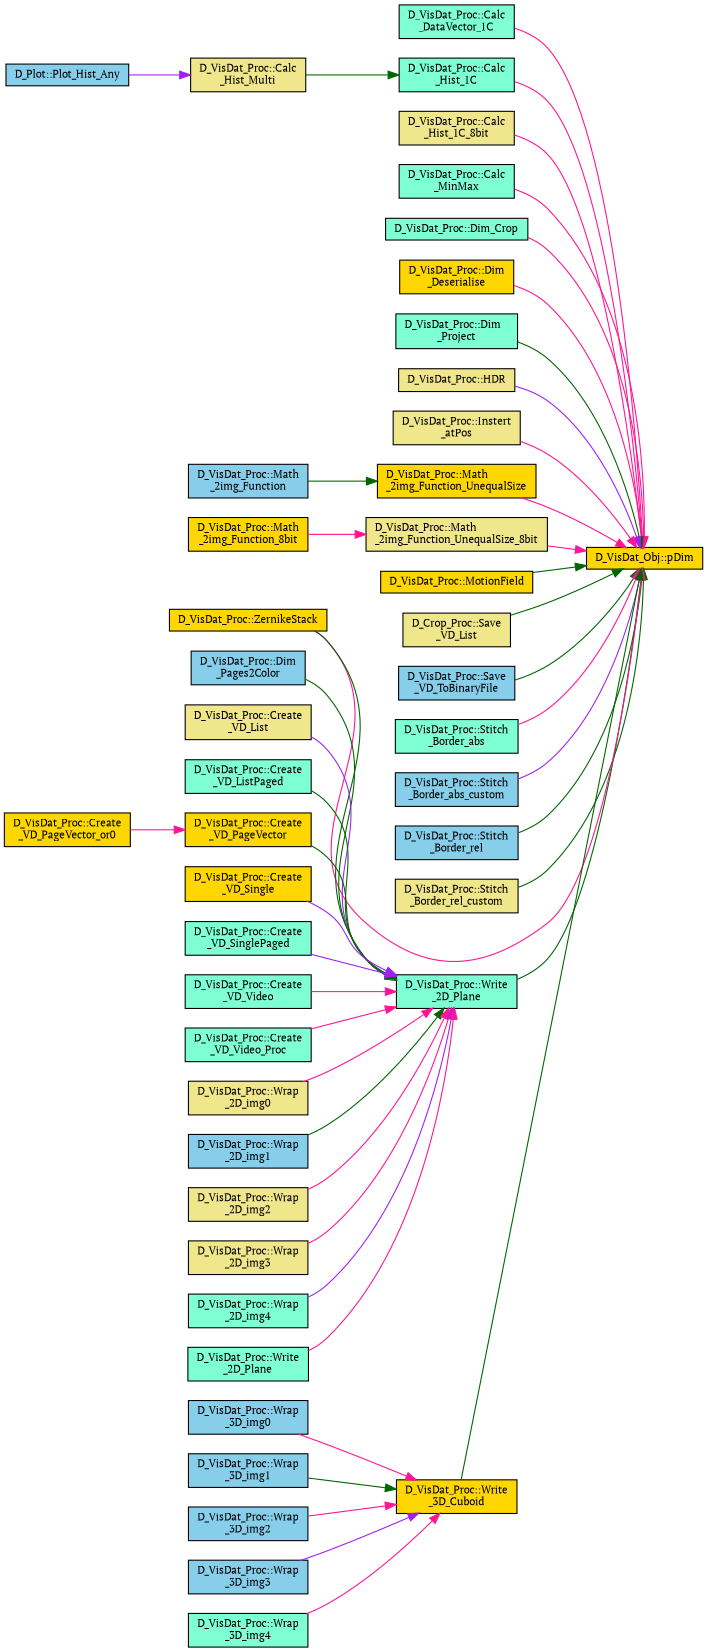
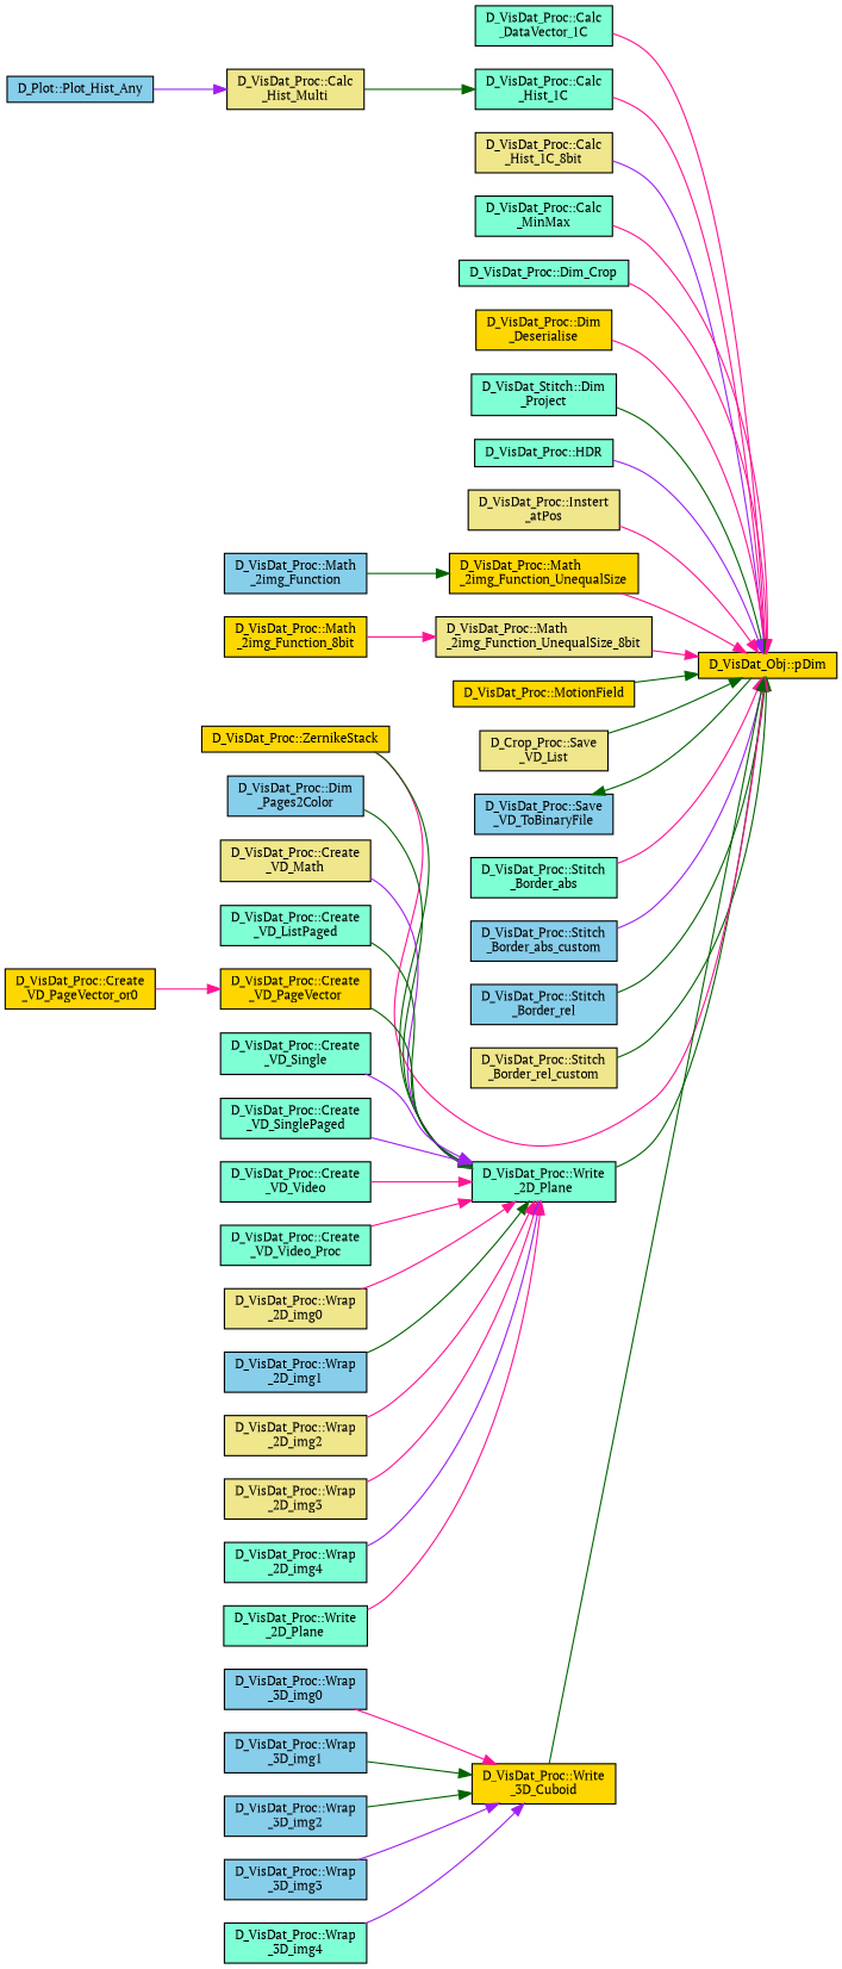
  digraph {
    fontname="PT Serif"
    rankdir=RL
    node [color=black fillcolor=aquamarine fontname="PT Serif" fontsize=10 shape=record style=filled]
    edge [color=deeppink dir=back fontname="PT Serif" fontsize=10 labelfontname=Helvetica labelfontsize=10 style=solid]
    n1 [fillcolor=gold fontcolor=black height=0.2 label="D_VisDat_Obj::pDim" width=0.4]
    n2 [height=0.2 label="D_VisDat_Proc::Calc\l_DataVector_1C" width=0.4]
    n3 [height=0.2 label="D_VisDat_Proc::Calc\l_Hist_1C" width=0.4]
    n4 [fillcolor=khaki height=0.2 label="D_VisDat_Proc::Calc\l_Hist_1C_8bit" width=0.4]
    n5 [height=0.2 label="D_VisDat_Proc::Calc\l_MinMax" width=0.4]
    n6 [height=0.2 label="D_VisDat_Proc::Dim_Crop" width=0.4]
    n7 [fillcolor=gold height=0.2 label="D_VisDat_Proc::Dim\l_Deserialise" width=0.4]
-   n8 [height=0.2 label="D_VisDat_Proc::Dim\l_Project" width=0.4]
-   n9 [fillcolor=khaki height=0.2 label="D_VisDat_Proc::HDR" width=0.4]
+   n8 [height=0.2 label="D_VisDat_Stitch::Dim\l_Project" width=0.4]
+   n9 [height=0.2 label="D_VisDat_Proc::HDR" width=0.4]
    n10 [fillcolor=khaki height=0.2 label="D_VisDat_Proc::Instert\l_atPos" width=0.4]
    n11 [fillcolor=gold height=0.2 label="D_VisDat_Proc::Math\l_2img_Function_UnequalSize" width=0.4]
    n12 [fillcolor=khaki height=0.2 label="D_VisDat_Proc::Math\l_2img_Function_UnequalSize_8bit" width=0.4]
    n13 [fillcolor=gold height=0.2 label="D_VisDat_Proc::MotionField" width=0.4]
    n14 [fillcolor=khaki height=0.2 label="D_Crop_Proc::Save\l_VD_List" width=0.4]
    n15 [fillcolor=skyblue height=0.2 label="D_VisDat_Proc::Save\l_VD_ToBinaryFile" width=0.4]
    n16 [height=0.2 label="D_VisDat_Proc::Stitch\l_Border_abs" width=0.4]
    n17 [fillcolor=skyblue height=0.2 label="D_VisDat_Proc::Stitch\l_Border_abs_custom" width=0.4]
    n18 [fillcolor=skyblue height=0.2 label="D_VisDat_Proc::Stitch\l_Border_rel" width=0.4]
    n19 [fillcolor=khaki height=0.2 label="D_VisDat_Proc::Stitch\l_Border_rel_custom" width=0.4]
    n20 [height=0.2 label="D_VisDat_Proc::Write\l_2D_Plane" width=0.4]
    n21 [fillcolor=gold height=0.2 label="D_VisDat_Proc::ZernikeStack" width=0.4]
    n22 [fillcolor=gold height=0.2 label="D_VisDat_Proc::Write\l_3D_Cuboid" width=0.4]
    n23 [fillcolor=khaki height=0.2 label="D_VisDat_Proc::Calc\l_Hist_Multi" width=0.4]
    n24 [fillcolor=skyblue height=0.2 label="D_VisDat_Proc::Dim\l_Pages2Color" width=0.4]
    n25 [fillcolor=skyblue height=0.2 label="D_VisDat_Proc::Math\l_2img_Function" width=0.4]
    n26 [fillcolor=gold height=0.2 label="D_VisDat_Proc::Math\l_2img_Function_8bit" width=0.4]
-   n27 [fillcolor=khaki height=0.2 label="D_VisDat_Proc::Create\l_VD_List" width=0.4]
+   n27 [fillcolor=khaki height=0.2 label="D_VisDat_Proc::Create\l_VD_Math" width=0.4]
    n28 [height=0.2 label="D_VisDat_Proc::Create\l_VD_ListPaged" width=0.4]
    n29 [fillcolor=gold height=0.2 label="D_VisDat_Proc::Create\l_VD_PageVector" width=0.4]
-   n30 [fillcolor=gold height=0.2 label="D_VisDat_Proc::Create\l_VD_Single" width=0.4]
+   n30 [height=0.2 label="D_VisDat_Proc::Create\l_VD_Single" width=0.4]
    n31 [height=0.2 label="D_VisDat_Proc::Create\l_VD_SinglePaged" width=0.4]
    n32 [height=0.2 label="D_VisDat_Proc::Create\l_VD_Video" width=0.4]
    n33 [height=0.2 label="D_VisDat_Proc::Create\l_VD_Video_Proc" width=0.4]
    n34 [fillcolor=khaki height=0.2 label="D_VisDat_Proc::Wrap\l_2D_img0" width=0.4]
    n35 [fillcolor=skyblue height=0.2 label="D_VisDat_Proc::Wrap\l_2D_img1" width=0.4]
    n36 [fillcolor=khaki height=0.2 label="D_VisDat_Proc::Wrap\l_2D_img2" width=0.4]
    n37 [fillcolor=khaki height=0.2 label="D_VisDat_Proc::Wrap\l_2D_img3" width=0.4]
    n38 [height=0.2 label="D_VisDat_Proc::Wrap\l_2D_img4" width=0.4]
    n39 [height=0.2 label="D_VisDat_Proc::Write\l_2D_Plane" width=0.4]
    n40 [fillcolor=skyblue height=0.2 label="D_VisDat_Proc::Wrap\l_3D_img0" width=0.4]
    n41 [fillcolor=skyblue height=0.2 label="D_VisDat_Proc::Wrap\l_3D_img1" width=0.4]
    n42 [fillcolor=skyblue height=0.2 label="D_VisDat_Proc::Wrap\l_3D_img2" width=0.4]
    n43 [fillcolor=skyblue height=0.2 label="D_VisDat_Proc::Wrap\l_3D_img3" width=0.4]
    n44 [height=0.2 label="D_VisDat_Proc::Wrap\l_3D_img4" width=0.4]
    n45 [fillcolor=skyblue height=0.2 label="D_Plot::Plot_Hist_Any" width=0.4]
    n46 [fillcolor=gold height=0.2 label="D_VisDat_Proc::Create\l_VD_PageVector_or0" width=0.4]
    n1 -> n2
    n1 -> n3
-   n1 -> n4
+   n1 -> n4 [color=purple]
    n1 -> n5
    n1 -> n6
    n1 -> n7
    n1 -> n8 [color=darkgreen]
    n1 -> n9 [color=purple]
    n1 -> n10
    n1 -> n11
    n1 -> n12
    n1 -> n13 [color=darkgreen]
    n1 -> n14 [color=darkgreen]
-   n1 -> n15 [color=darkgreen]
+   n15 -> n1 [color=darkgreen]
    n1 -> n16
    n1 -> n17 [color=purple]
    n1 -> n18 [color=darkgreen]
    n1 -> n19 [color=darkgreen]
    n1 -> n20 [color=darkgreen]
    n1 -> n21
    n1 -> n22 [color=darkgreen]
    n3 -> n23 [color=darkgreen]
    n11 -> n25 [color=darkgreen]
    n12 -> n26
    n20 -> n21 [color=darkgreen]
    n20 -> n24 [color=darkgreen]
    n20 -> n27 [color=purple]
    n20 -> n28 [color=darkgreen]
    n20 -> n29 [color=darkgreen]
    n20 -> n30 [color=purple]
    n20 -> n31 [color=purple]
    n20 -> n32
    n20 -> n33
    n20 -> n34
    n20 -> n35 [color=darkgreen]
    n20 -> n36
    n20 -> n37
    n20 -> n38 [color=purple]
    n20 -> n39
    n22 -> n40
    n22 -> n41 [color=darkgreen]
-   n22 -> n42
+   n22 -> n42 [color=darkgreen]
    n22 -> n43 [color=purple]
-   n22 -> n44
+   n22 -> n44 [color=purple]
    n23 -> n45 [color=purple]
    n29 -> n46
  }
